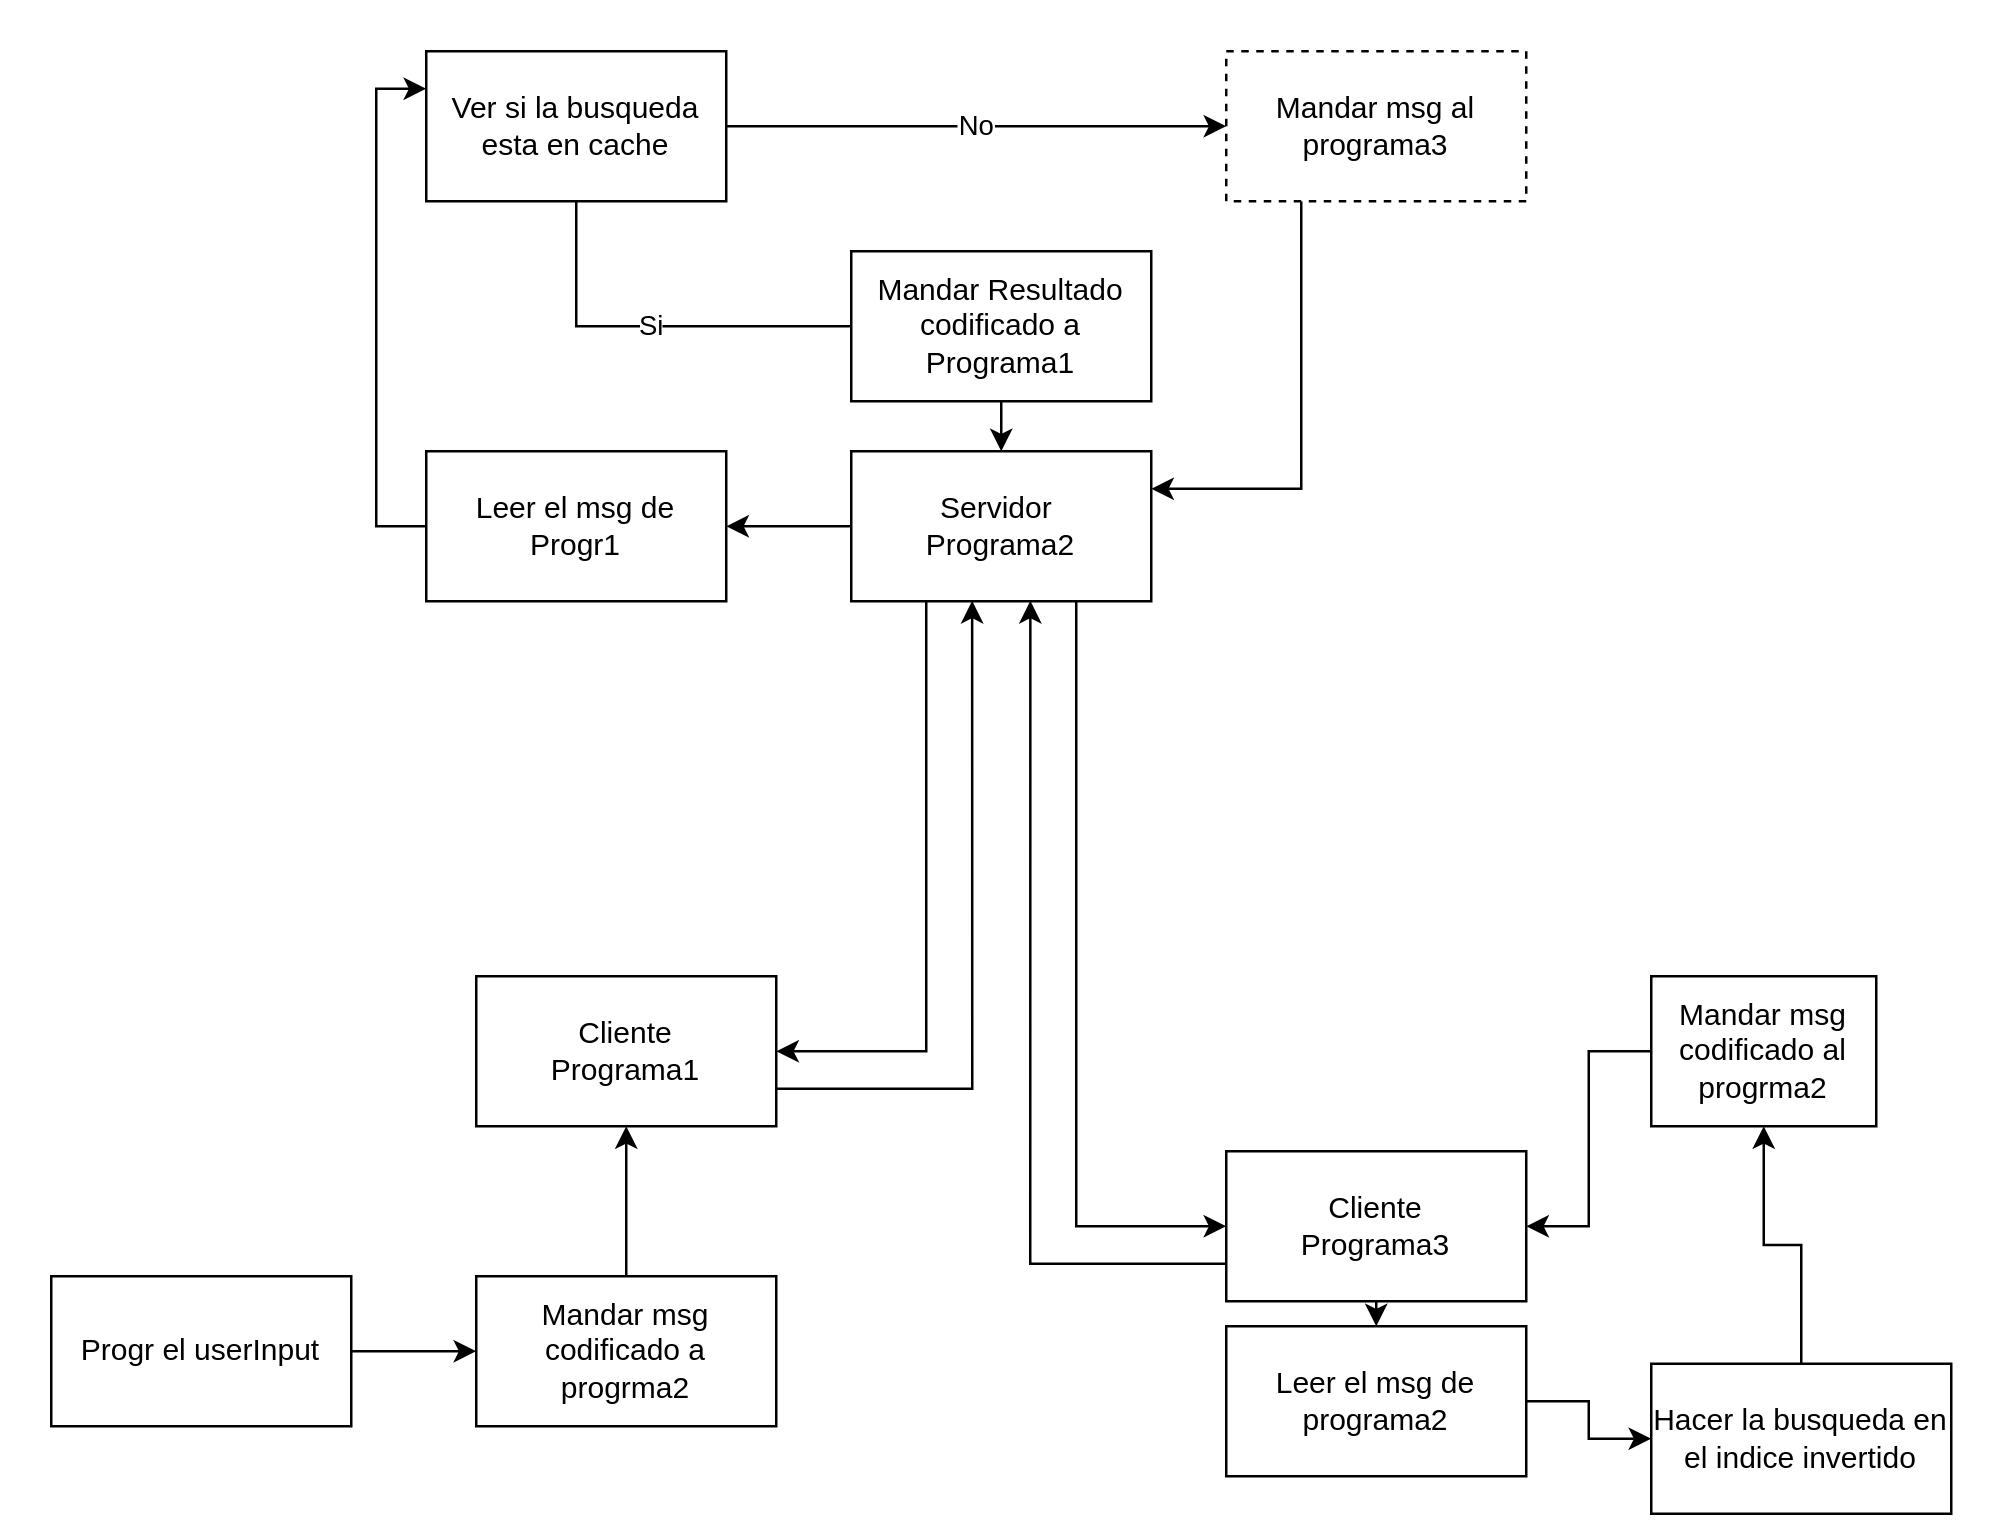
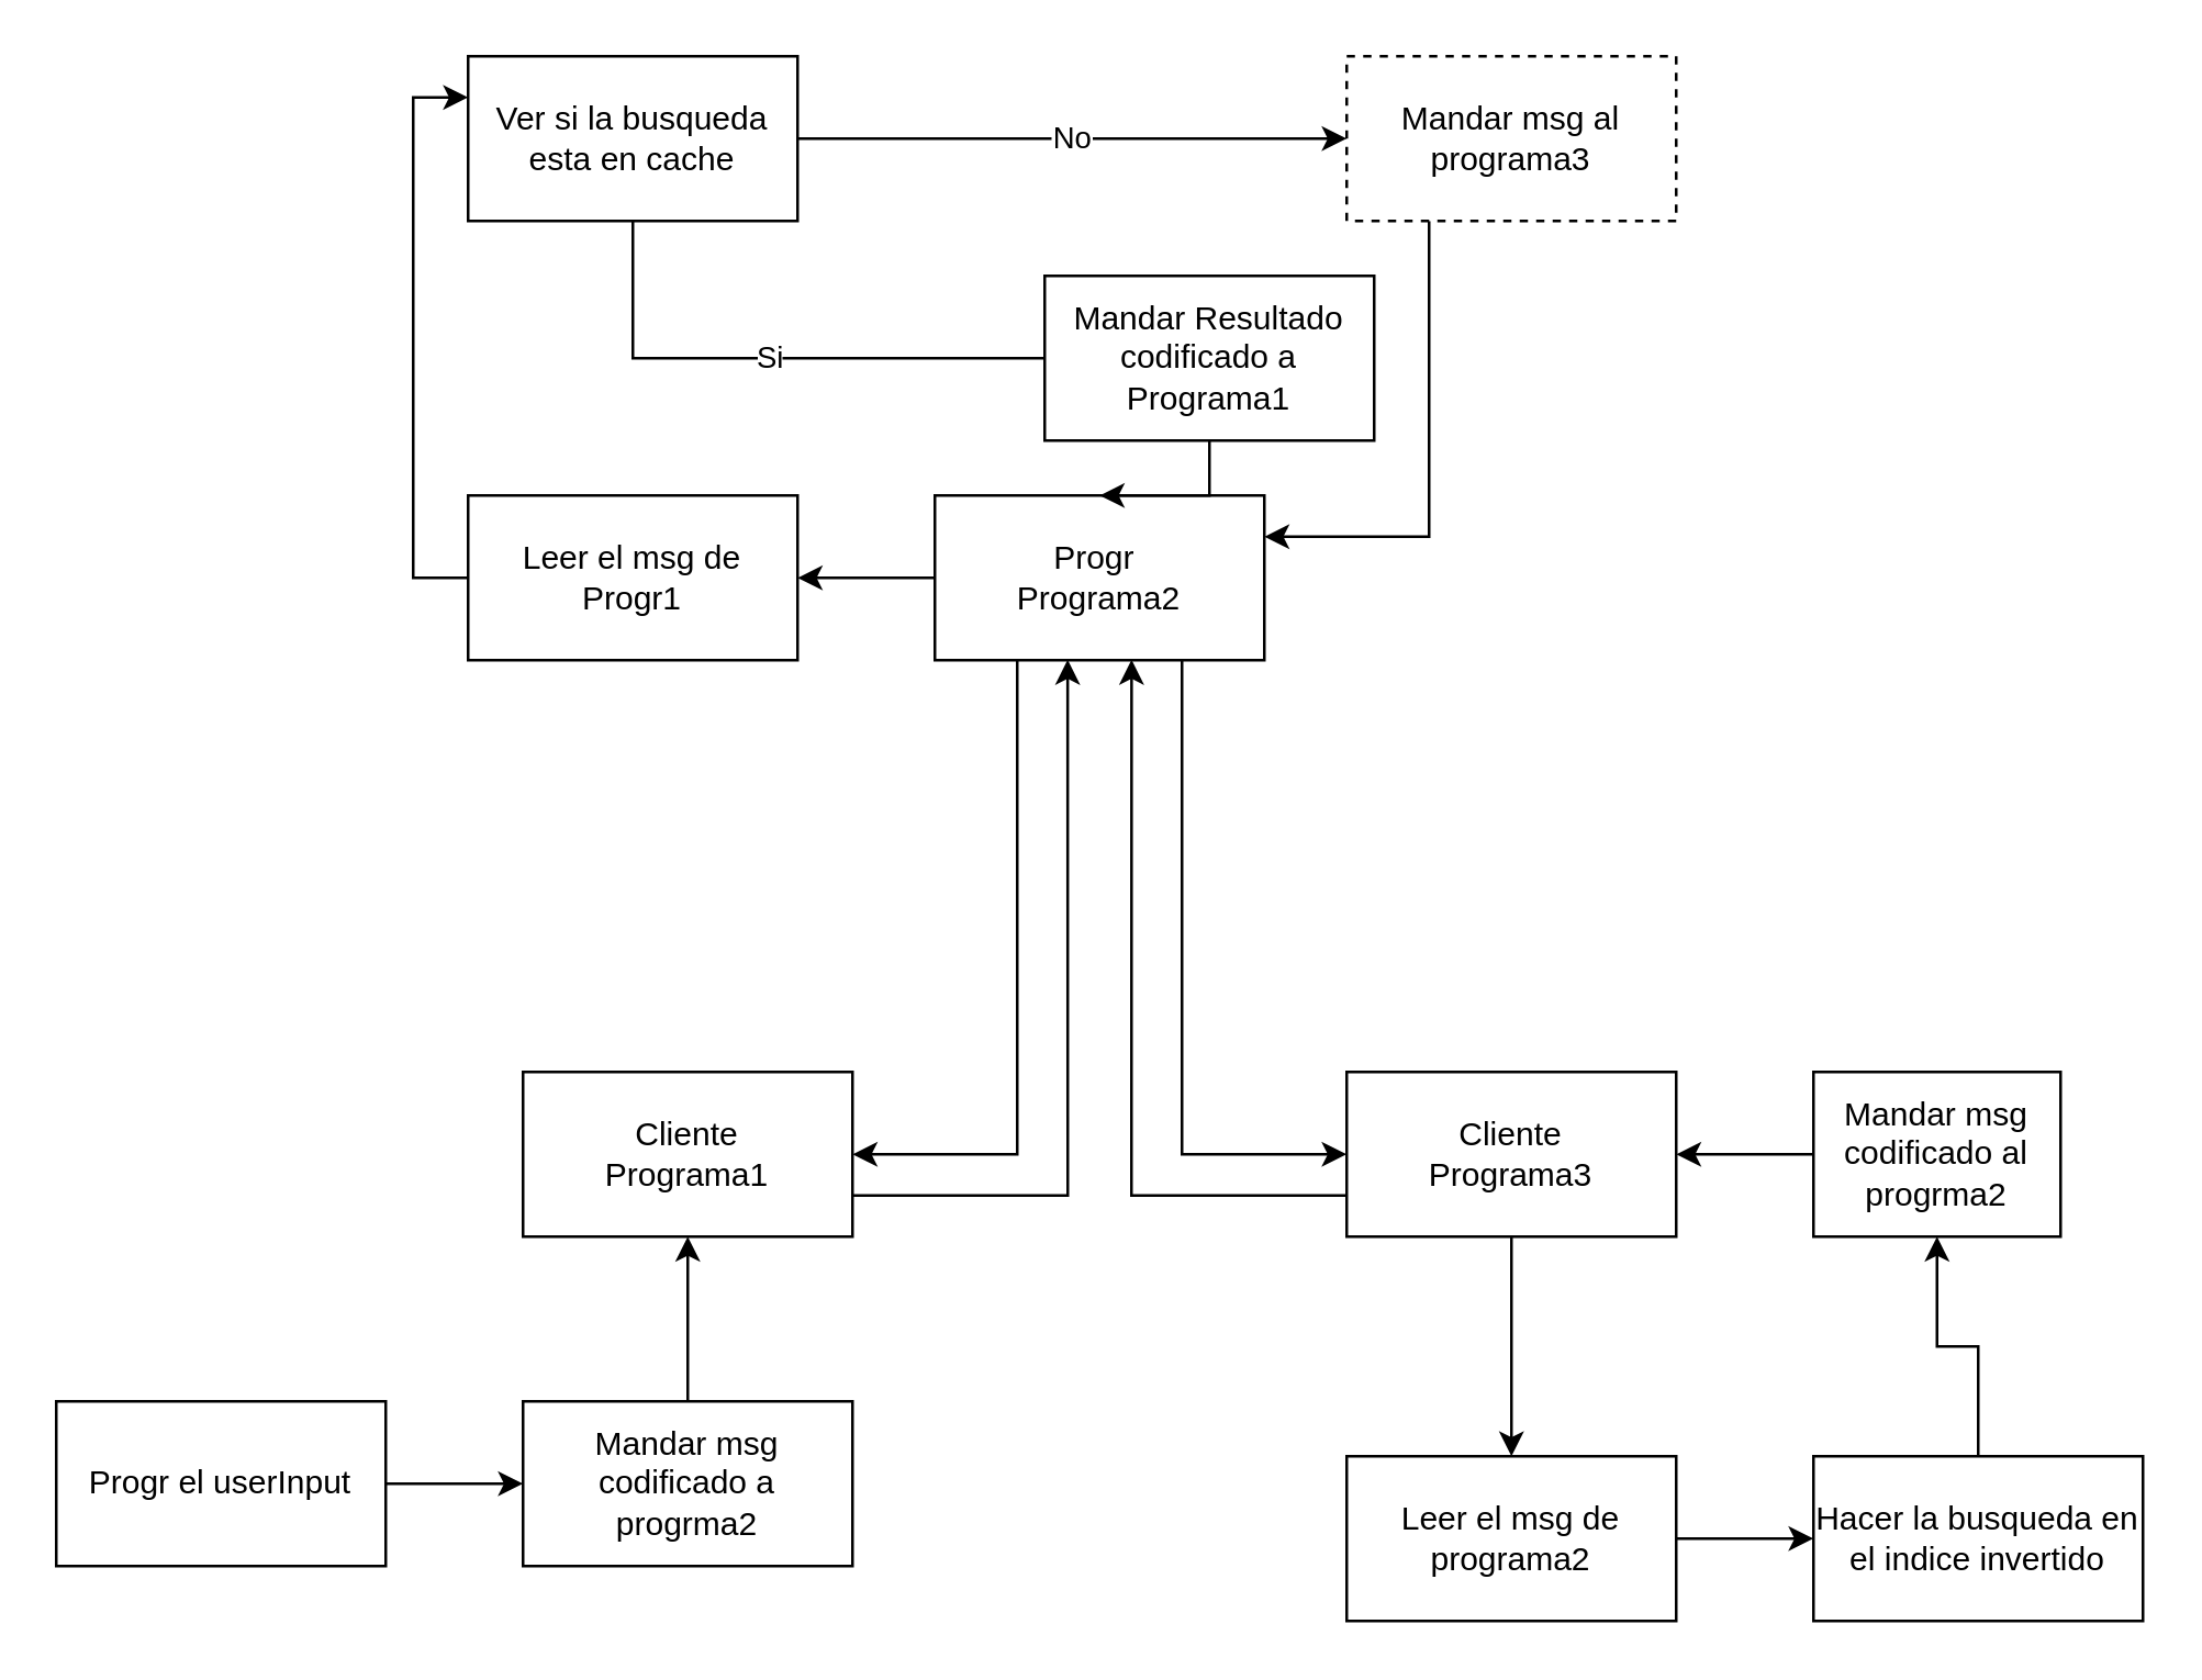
  <mxCell id="0" />
  <mxCell id="1" parent="0" />
  <mxCell id="2" style="edgeStyle=orthogonalEdgeStyle;rounded=0;orthogonalLoop=1;jettySize=auto;html=1;exitX=0.75;exitY=1;exitDx=0;exitDy=0;entryX=0;entryY=0.5;entryDx=0;entryDy=0;" edge="1" parent="1" source="5" target="9"><mxGeometry relative="1" as="geometry" /></mxCell>
  <mxCell id="3" style="edgeStyle=orthogonalEdgeStyle;rounded=0;orthogonalLoop=1;jettySize=auto;html=1;exitX=0.25;exitY=1;exitDx=0;exitDy=0;entryX=1;entryY=0.5;entryDx=0;entryDy=0;" edge="1" parent="1" source="5" target="6"><mxGeometry relative="1" as="geometry" /></mxCell>
  <mxCell id="4" style="edgeStyle=orthogonalEdgeStyle;rounded=0;orthogonalLoop=1;jettySize=auto;html=1;exitX=0;exitY=0.5;exitDx=0;exitDy=0;entryX=1;entryY=0.5;entryDx=0;entryDy=0;" edge="1" parent="1" source="5" target="16"><mxGeometry relative="1" as="geometry" /></mxCell>
- <mxCell id="5" value="Servidor&amp;nbsp;&lt;br&gt;Programa2" style="rounded=0;whiteSpace=wrap;html=1;" vertex="1" parent="1"><mxGeometry x="340" y="180" width="120" height="60" as="geometry" /></mxCell>
+ <mxCell id="5" value="Progr&amp;nbsp;&lt;br&gt;Programa2" style="rounded=0;whiteSpace=wrap;html=1;" vertex="1" parent="1"><mxGeometry x="340" y="180" width="120" height="60" as="geometry" /></mxCell>
  <mxCell id="6" value="Cliente&lt;br&gt;Programa1" style="rounded=0;whiteSpace=wrap;html=1;" vertex="1" parent="1"><mxGeometry x="190" y="390" width="120" height="60" as="geometry" /></mxCell>
  <mxCell id="7" style="edgeStyle=orthogonalEdgeStyle;rounded=0;orthogonalLoop=1;jettySize=auto;html=1;exitX=0;exitY=0.75;exitDx=0;exitDy=0;entryX=0.597;entryY=0.997;entryDx=0;entryDy=0;entryPerimeter=0;" edge="1" parent="1" source="9" target="5"><mxGeometry relative="1" as="geometry" /></mxCell>
  <mxCell id="8" style="edgeStyle=orthogonalEdgeStyle;rounded=0;orthogonalLoop=1;jettySize=auto;html=1;exitX=0.5;exitY=1;exitDx=0;exitDy=0;entryX=0.5;entryY=0;entryDx=0;entryDy=0;" edge="1" parent="1" source="9" target="25"><mxGeometry relative="1" as="geometry" /></mxCell>
- <mxCell id="9" value="Cliente&lt;br&gt;Programa3" style="rounded=0;whiteSpace=wrap;html=1;" vertex="1" parent="1"><mxGeometry x="490" y="460" width="120" height="60" as="geometry" /></mxCell>
+ <mxCell id="9" value="Cliente&lt;br&gt;Programa3" style="rounded=0;whiteSpace=wrap;html=1;" vertex="1" parent="1"><mxGeometry x="490" y="390" width="120" height="60" as="geometry" /></mxCell>
  <mxCell id="10" style="edgeStyle=orthogonalEdgeStyle;rounded=0;orthogonalLoop=1;jettySize=auto;html=1;exitX=1;exitY=0.75;exitDx=0;exitDy=0;entryX=0.403;entryY=0.997;entryDx=0;entryDy=0;entryPerimeter=0;" edge="1" parent="1" source="6" target="5"><mxGeometry relative="1" as="geometry"><mxPoint x="400" y="240" as="targetPoint" /></mxGeometry></mxCell>
  <mxCell id="11" style="edgeStyle=orthogonalEdgeStyle;rounded=0;orthogonalLoop=1;jettySize=auto;html=1;exitX=1;exitY=0.5;exitDx=0;exitDy=0;entryX=0;entryY=0.5;entryDx=0;entryDy=0;" edge="1" parent="1" source="12" target="14"><mxGeometry relative="1" as="geometry" /></mxCell>
  <mxCell id="12" value="Progr el userInput" style="rounded=0;whiteSpace=wrap;html=1;" vertex="1" parent="1"><mxGeometry x="20" y="510" width="120" height="60" as="geometry" /></mxCell>
  <mxCell id="13" style="edgeStyle=orthogonalEdgeStyle;rounded=0;orthogonalLoop=1;jettySize=auto;html=1;exitX=0.5;exitY=0;exitDx=0;exitDy=0;entryX=0.5;entryY=1;entryDx=0;entryDy=0;" edge="1" parent="1" source="14" target="6"><mxGeometry relative="1" as="geometry" /></mxCell>
  <mxCell id="14" value="Mandar msg codificado a progrma2" style="rounded=0;whiteSpace=wrap;html=1;" vertex="1" parent="1"><mxGeometry x="190" y="510" width="120" height="60" as="geometry" /></mxCell>
  <mxCell id="15" style="edgeStyle=orthogonalEdgeStyle;rounded=0;orthogonalLoop=1;jettySize=auto;html=1;exitX=0;exitY=0.5;exitDx=0;exitDy=0;entryX=0;entryY=0.25;entryDx=0;entryDy=0;" edge="1" parent="1" source="16" target="19"><mxGeometry relative="1" as="geometry" /></mxCell>
  <mxCell id="16" value="Leer el msg de Progr1" style="rounded=0;whiteSpace=wrap;html=1;" vertex="1" parent="1"><mxGeometry x="170" y="180" width="120" height="60" as="geometry" /></mxCell>
  <mxCell id="17" value="Si" style="edgeStyle=orthogonalEdgeStyle;rounded=0;orthogonalLoop=1;jettySize=auto;html=1;exitX=0.5;exitY=1;exitDx=0;exitDy=0;entryX=0;entryY=0.5;entryDx=0;entryDy=0;endArrow=none;" edge="1" parent="1" source="19" target="21"><mxGeometry relative="1" as="geometry" /></mxCell>
  <mxCell id="18" value="No" style="edgeStyle=orthogonalEdgeStyle;rounded=0;orthogonalLoop=1;jettySize=auto;html=1;exitX=1;exitY=0.5;exitDx=0;exitDy=0;entryX=0;entryY=0.5;entryDx=0;entryDy=0;" edge="1" parent="1" source="19" target="23"><mxGeometry relative="1" as="geometry"><mxPoint x="500" y="50" as="targetPoint" /></mxGeometry></mxCell>
  <mxCell id="19" value="Ver si la busqueda esta en cache" style="rounded=0;whiteSpace=wrap;html=1;" vertex="1" parent="1"><mxGeometry x="170" y="20" width="120" height="60" as="geometry" /></mxCell>
  <mxCell id="20" style="edgeStyle=orthogonalEdgeStyle;rounded=0;orthogonalLoop=1;jettySize=auto;html=1;exitX=0.5;exitY=1;exitDx=0;exitDy=0;entryX=0.5;entryY=0;entryDx=0;entryDy=0;" edge="1" parent="1" source="21" target="5"><mxGeometry relative="1" as="geometry" /></mxCell>
- <mxCell id="21" value="Mandar Resultado codificado a Programa1" style="rounded=0;whiteSpace=wrap;html=1;" vertex="1" parent="1"><mxGeometry x="340" width="120" height="60" as="geometry" y="100" /></mxCell>
+ <mxCell id="21" value="Mandar Resultado codificado a Programa1" style="rounded=0;whiteSpace=wrap;html=1;" vertex="1" parent="1"><mxGeometry x="380" y="100" width="120" height="60" as="geometry" /></mxCell>
  <mxCell id="22" style="edgeStyle=orthogonalEdgeStyle;rounded=0;orthogonalLoop=1;jettySize=auto;html=1;exitX=0.25;exitY=1;exitDx=0;exitDy=0;entryX=1;entryY=0.25;entryDx=0;entryDy=0;" edge="1" parent="1" source="23" target="5"><mxGeometry relative="1" as="geometry" /></mxCell>
  <mxCell id="23" value="Mandar msg al programa3" style="rounded=0;whiteSpace=wrap;html=1;dashed=1;" vertex="1" parent="1"><mxGeometry x="490" y="20" width="120" height="60" as="geometry" /></mxCell>
  <mxCell id="24" style="edgeStyle=orthogonalEdgeStyle;rounded=0;orthogonalLoop=1;jettySize=auto;html=1;exitX=1;exitY=0.5;exitDx=0;exitDy=0;entryX=0;entryY=0.5;entryDx=0;entryDy=0;" edge="1" parent="1" source="25" target="27"><mxGeometry relative="1" as="geometry" /></mxCell>
  <mxCell id="25" value="Leer el msg de programa2" style="rounded=0;whiteSpace=wrap;html=1;" vertex="1" parent="1"><mxGeometry x="490" y="530" width="120" height="60" as="geometry" /></mxCell>
  <mxCell id="26" style="edgeStyle=orthogonalEdgeStyle;rounded=0;orthogonalLoop=1;jettySize=auto;html=1;exitX=0.5;exitY=0;exitDx=0;exitDy=0;entryX=0.5;entryY=1;entryDx=0;entryDy=0;" edge="1" parent="1" source="27" target="29"><mxGeometry relative="1" as="geometry" /></mxCell>
- <mxCell id="27" value="Hacer la busqueda en el indice invertido" style="rounded=0;whiteSpace=wrap;html=1;" vertex="1" parent="1"><mxGeometry x="660" y="545" width="120" height="60" as="geometry" /></mxCell>
+ <mxCell id="27" value="Hacer la busqueda en el indice invertido" style="rounded=0;whiteSpace=wrap;html=1;" vertex="1" parent="1"><mxGeometry x="660" y="530" width="120" height="60" as="geometry" /></mxCell>
  <mxCell id="28" style="edgeStyle=orthogonalEdgeStyle;rounded=0;orthogonalLoop=1;jettySize=auto;html=1;exitX=0;exitY=0.5;exitDx=0;exitDy=0;entryX=1;entryY=0.5;entryDx=0;entryDy=0;" edge="1" parent="1" source="29" target="9"><mxGeometry relative="1" as="geometry" /></mxCell>
  <mxCell id="29" value="Mandar msg codificado al progrma2" style="rounded=0;whiteSpace=wrap;html=1;" vertex="1" parent="1"><mxGeometry x="660" y="390" width="90" height="60" as="geometry" /></mxCell>
